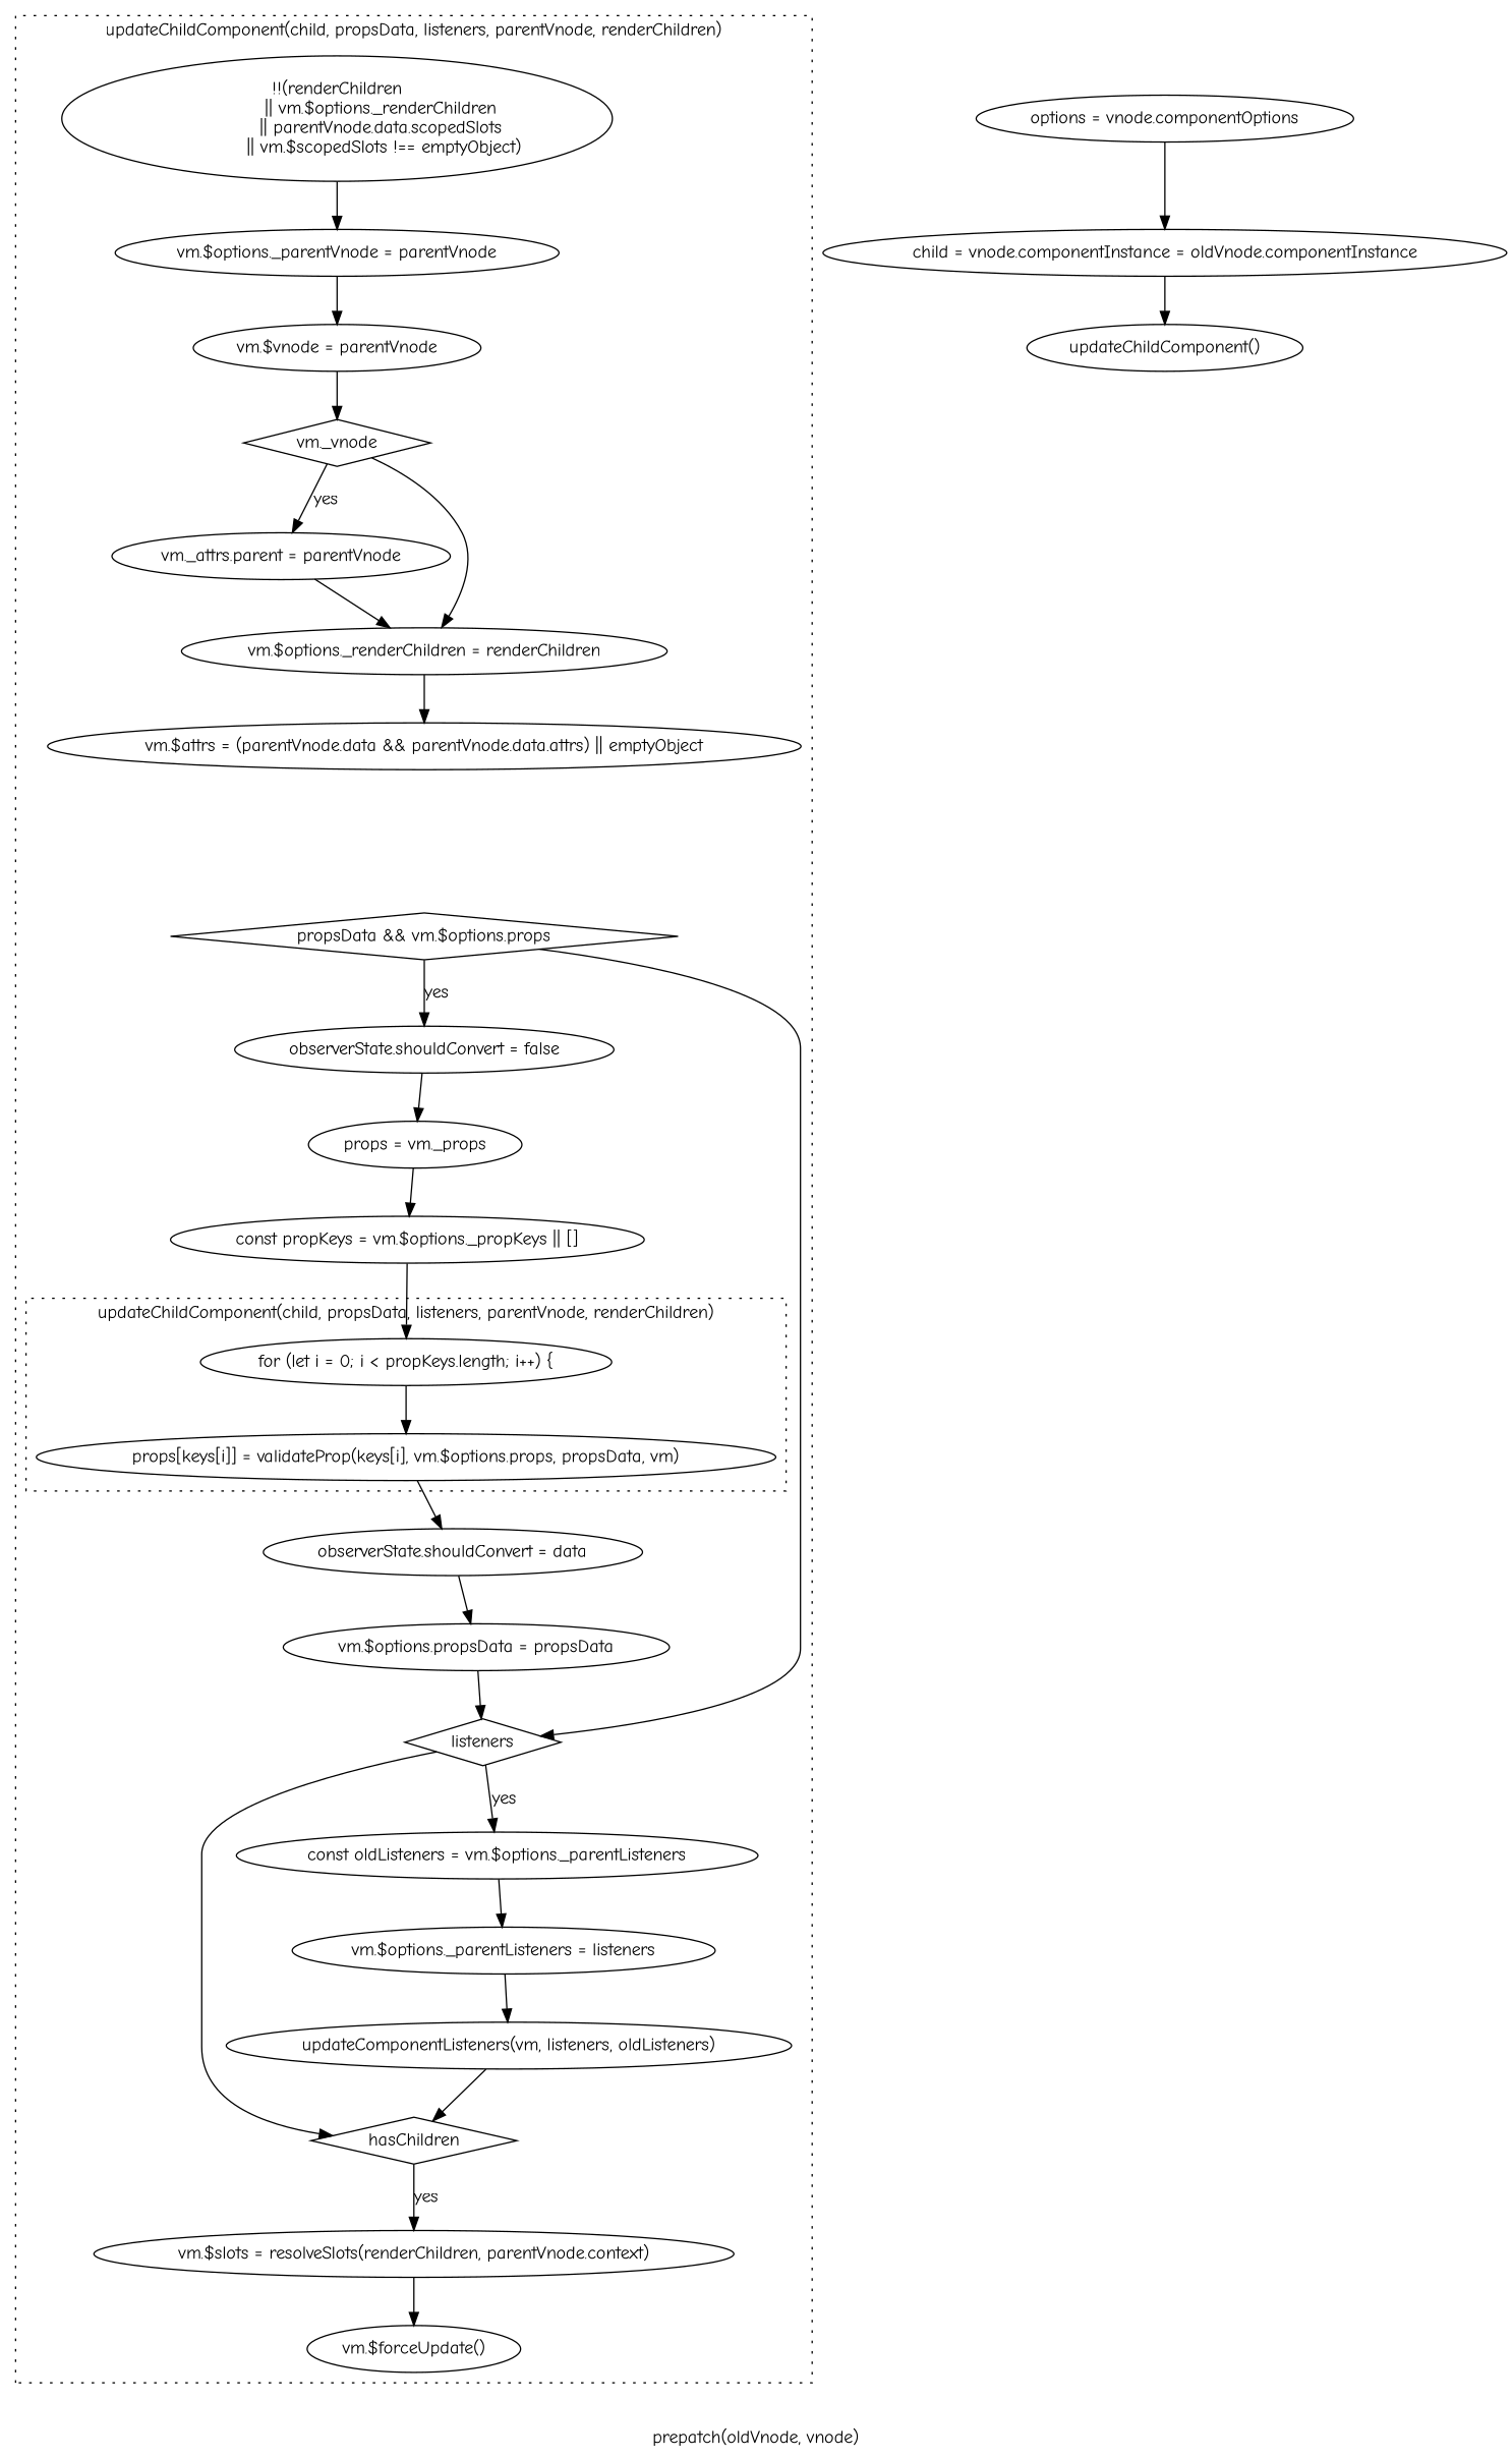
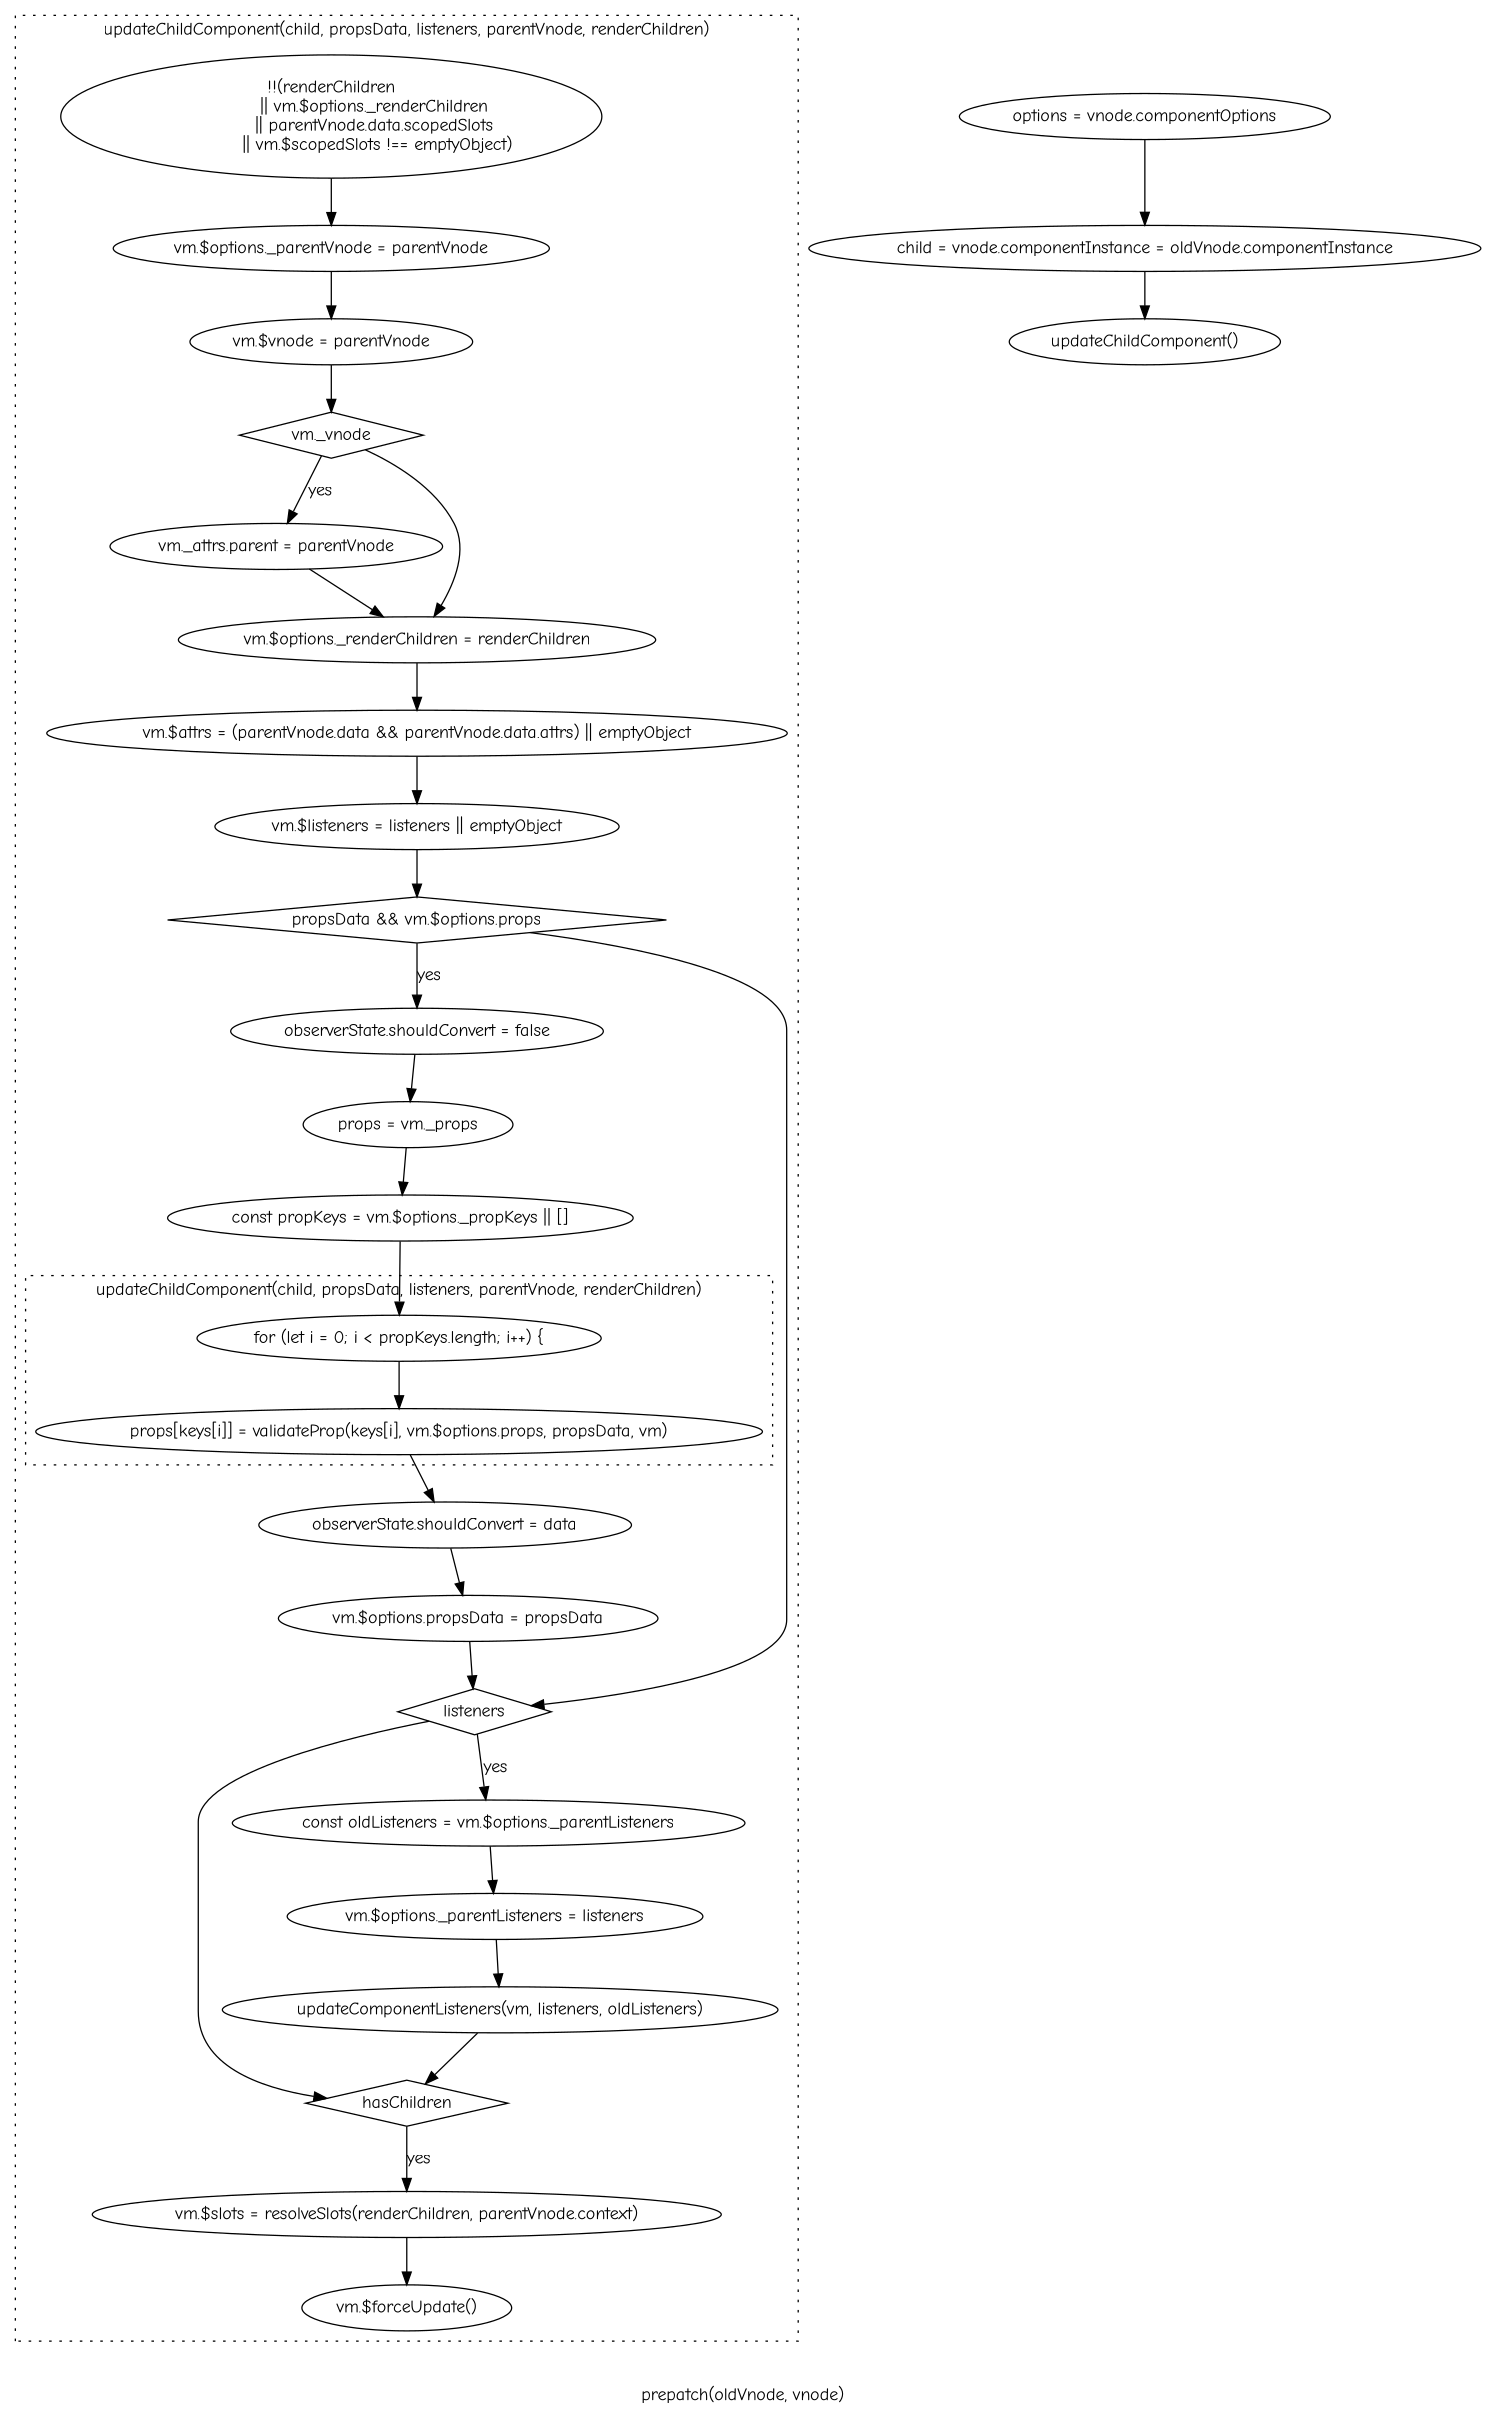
  digraph {
    fontname="Comic Neue"
    label="prepatch(oldVnode, vnode)"
    node [fontname="Comic Neue"]
    edge [fontname="Comic Neue"]
    n1 [label="for (let i = 0; i < propKeys.length; i++) {"]
    n2 [label="props[keys[i]] = validateProp(keys[i], vm.$options.props, propsData, vm)"]
    n3 [label="!!(renderChildren\n                || vm.$options._renderChildren \n                || parentVnode.data.scopedSlots \n                || vm.$scopedSlots !== emptyObject)"]
    n4 [label="vm.$options._parentVnode = parentVnode"]
    n5 [label=hasChildren shape=diamond]
    n6 [label="vm.$slots = resolveSlots(renderChildren, parentVnode.context)"]
    n7 [label="vm.$vnode = parentVnode"]
    n8 [label="vm._vnode" shape=diamond]
    n9 [label="vm._attrs.parent = parentVnode"]
    n10 [label="vm.$options._renderChildren = renderChildren"]
    n11 [label="vm.$attrs = (parentVnode.data && parentVnode.data.attrs) || emptyObject"]
+   n12 [label="vm.$listeners = listeners || emptyObject"]
    n13 [label="propsData && vm.$options.props" shape=diamond]
    n14 [label="observerState.shouldConvert = false"]
    n15 [label=listeners shape=diamond]
    n16 [label="props = vm._props"]
    n17 [label="const propKeys = vm.$options._propKeys || []"]
    n18 [label="observerState.shouldConvert = data"]
    n19 [label="vm.$options.propsData = propsData"]
    n20 [label="const oldListeners = vm.$options._parentListeners"]
    n21 [label="vm.$options._parentListeners = listeners"]
    n22 [label="updateComponentListeners(vm, listeners, oldListeners)"]
    n23 [label="vm.$forceUpdate()"]
    n24 [label="options = vnode.componentOptions"]
    n25 [label="child = vnode.componentInstance = oldVnode.componentInstance"]
    n26 [label="updateChildComponent()"]
    subgraph cluster_1 {
      label="updateChildComponent(child, propsData, listeners, parentVnode, renderChildren)"
      style=dotted
      n3
      n4
      n5
      n6
      n7
      n8
      n9
      n10
      n11
+     n12
      n13
      n14
      n15
      n16
      n17
      n18
      n19
      n20
      n21
      n22
      n23
      subgraph cluster_2 {
        label="updateChildComponent(child, propsData, listeners, parentVnode, renderChildren)"
        style=dotted
        n1
        n2
      }
    }
    n1 -> n2
    n2 -> n18
    n3 -> n4
    n4 -> n7
    n5 -> n6 [label=yes]
    n6 -> n23
    n7 -> n8
    n8 -> n9 [label=yes]
    n8 -> n10
    n9 -> n10
    n10 -> n11
+   n11 -> n12
+   n12 -> n13
    n13 -> n14 [label=yes]
    n13 -> n15
    n14 -> n16
    n15 -> n5
    n15 -> n20 [label=yes]
    n16 -> n17
    n17 -> n1
    n18 -> n19
    n19 -> n15
    n20 -> n21
    n21 -> n22
    n22 -> n5
    n24 -> n25
    n25 -> n26
  }
